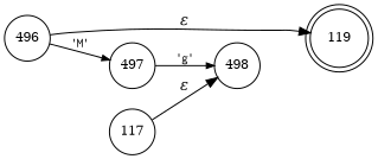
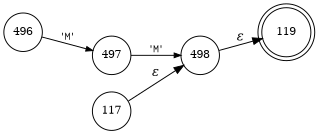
  digraph {
    rankdir=LR
    node [fixedsize=true fontsize=11 shape=circle peripheries=1]
    edge [fontname=Courier]
    n1 [label=119 shape=doublecircle width=.6 peripheries=""]
    n2 [label=496 width=.55]
    n3 [label=497 width=.55]
    n4 [label=498 width=.55]
    n5 [label=117 width=.55]
    n2 -> n3 [arrowhead=normal arrowsize=.7 fontsize=11 label="'M'"]
-   n3 -> n4 [arrowhead=normal arrowsize=.7 fontsize=11 label="'g'"]
-   n2 -> n1 [fontname="Times-Italic" label="&epsilon;"]
+   n3 -> n4 [arrowhead=normal arrowsize=.7 fontsize=11 label="'M'"]
+   n4 -> n1 [fontname="Times-Italic" label="&epsilon;"]
    n5 -> n4 [fontname="Times-Italic" label="&epsilon;"]
  }
